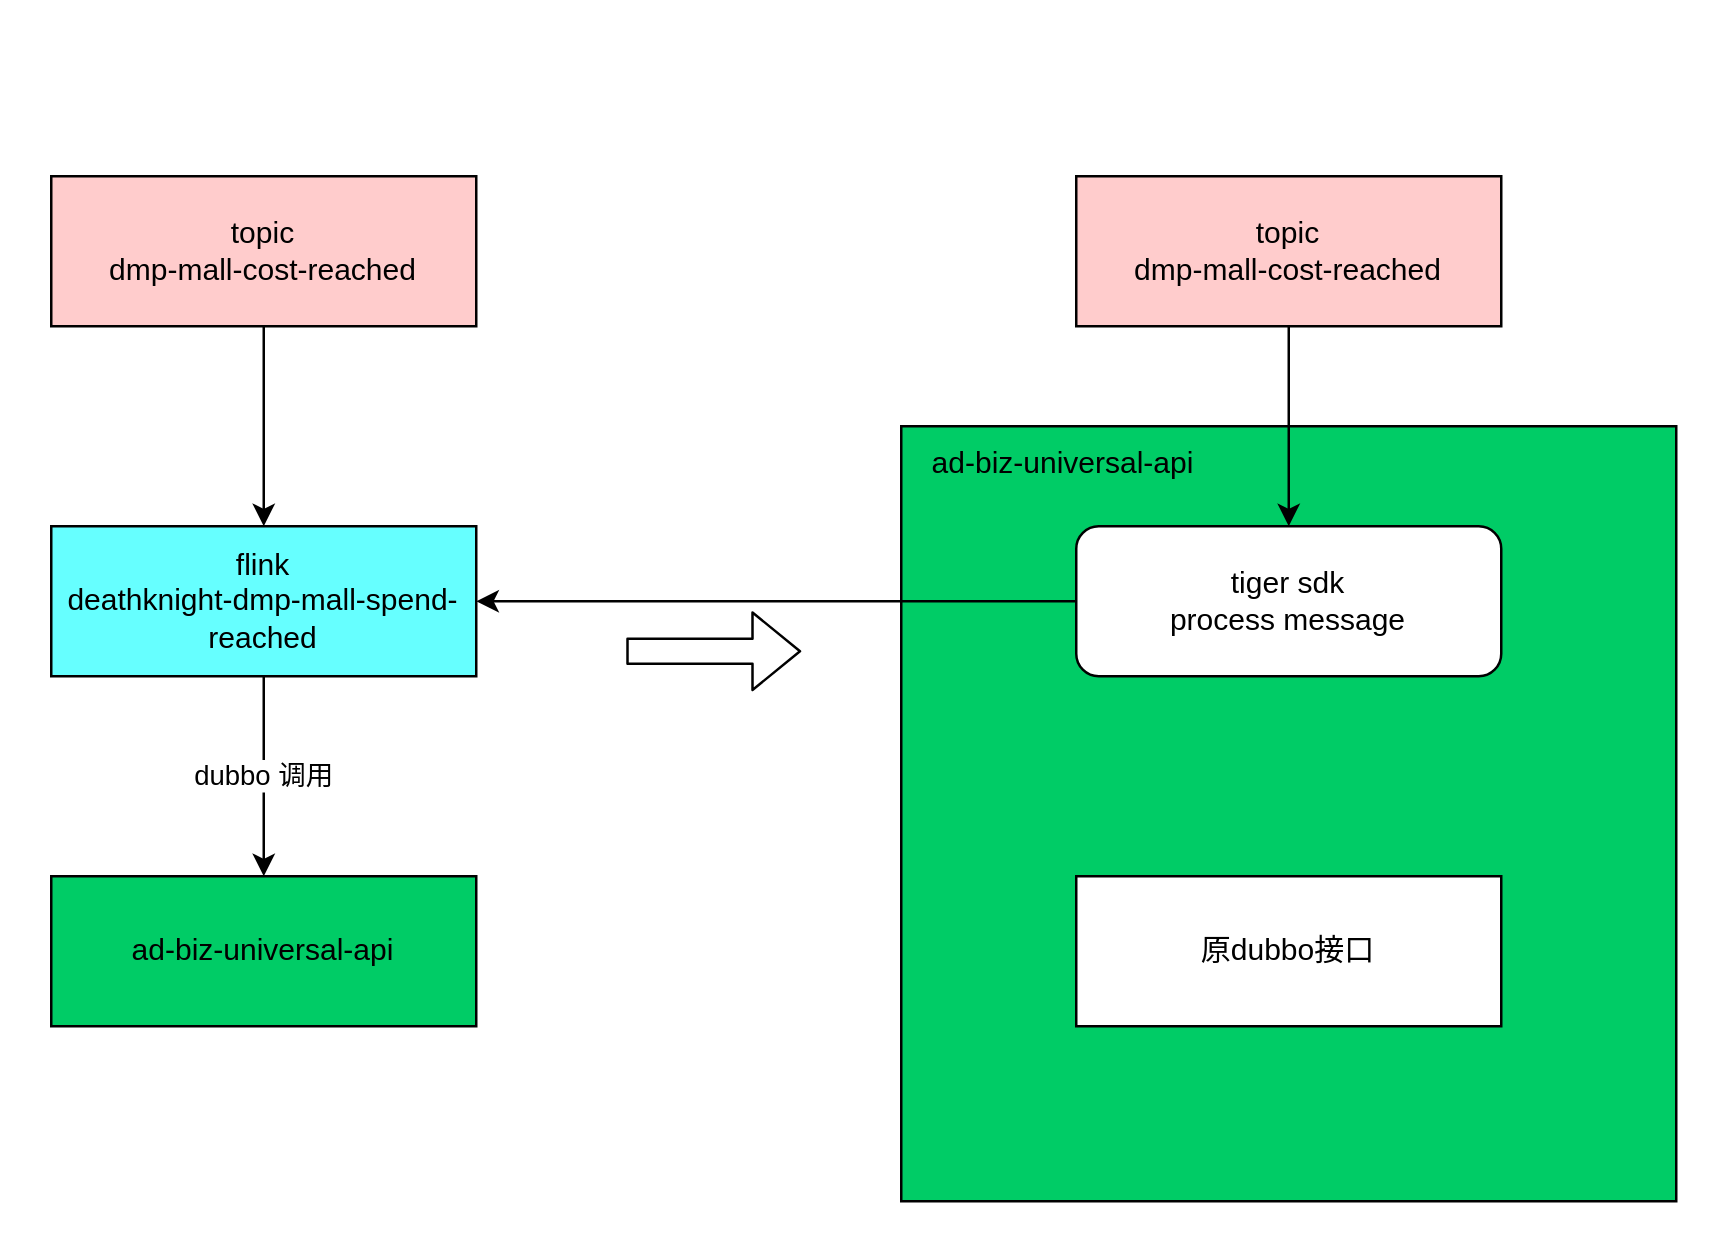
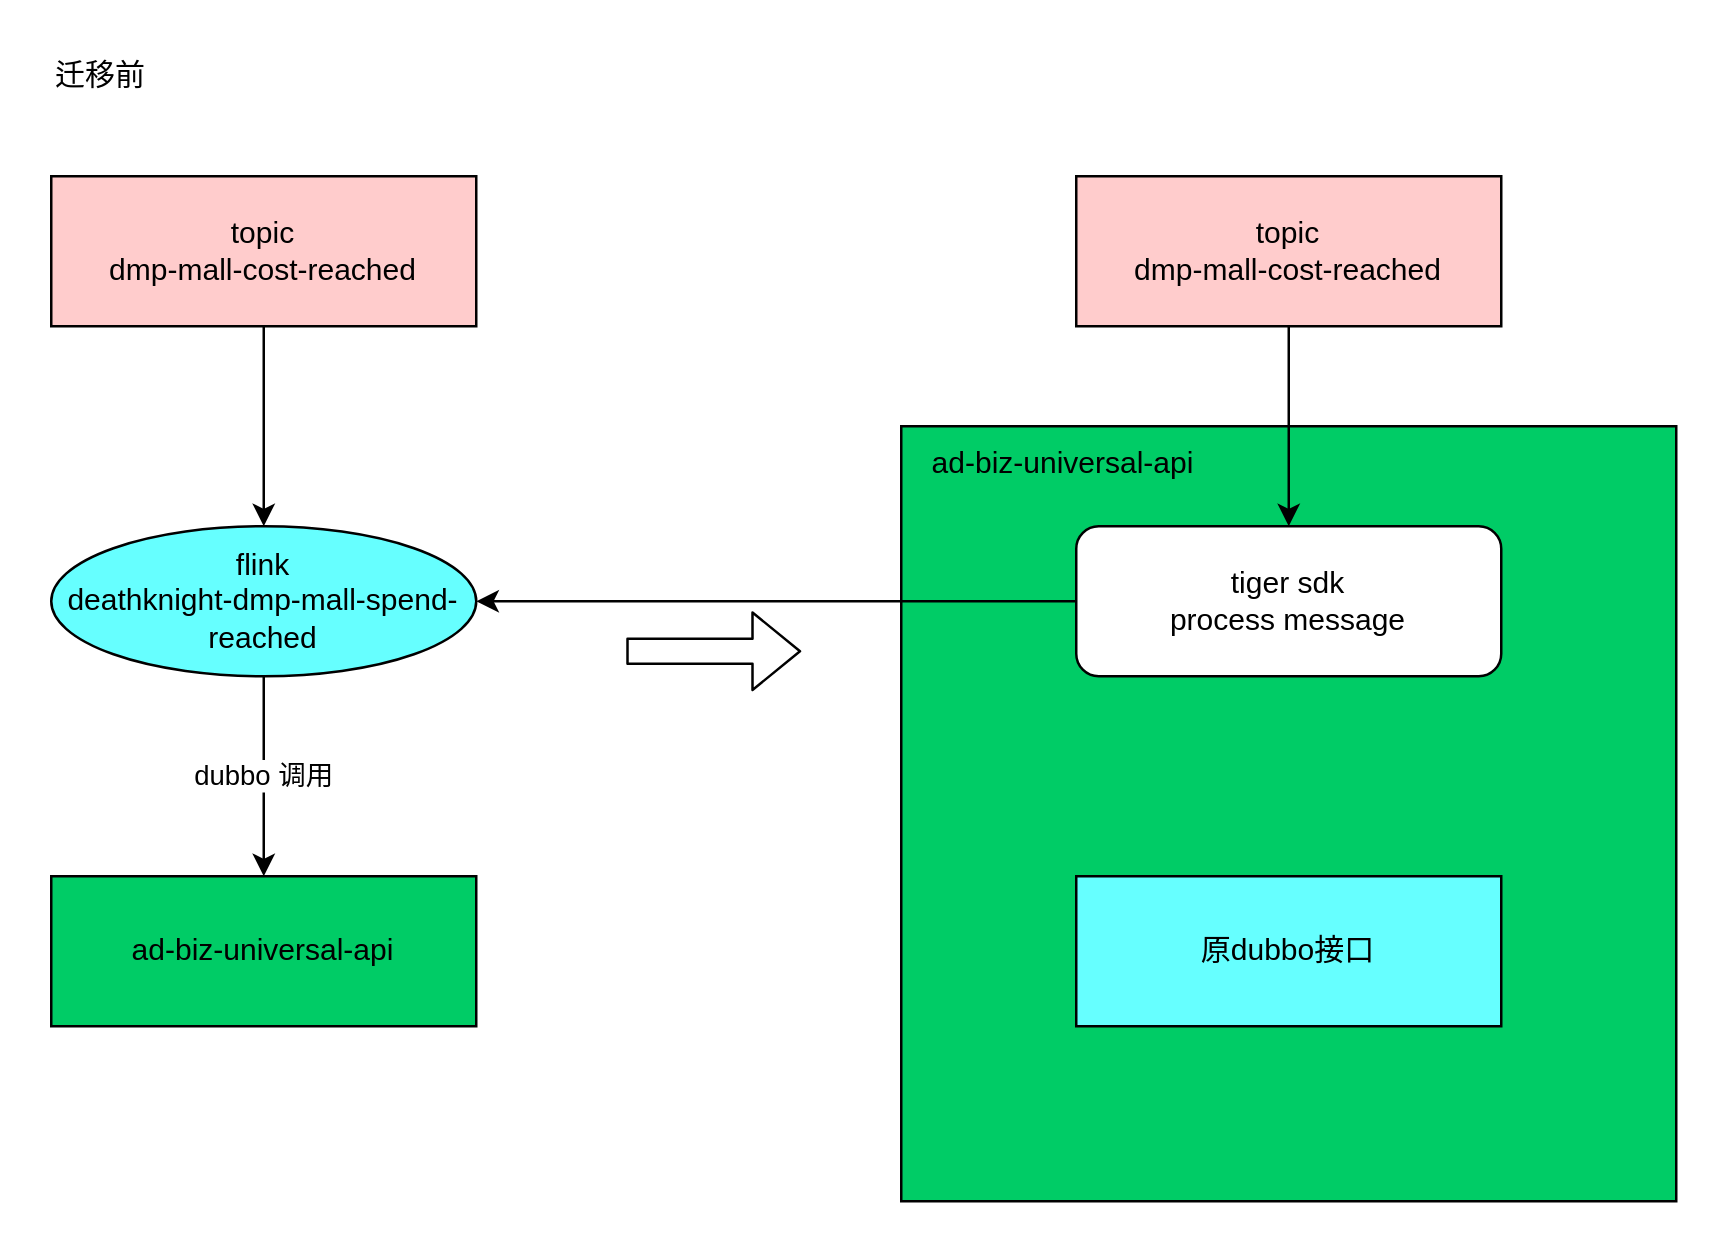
  <mxCell id="0" />
  <mxCell id="1" parent="0" />
  <mxCell id="2" value="" style="whiteSpace=wrap;html=1;aspect=fixed;fillColor=#00CC66;" vertex="1" parent="1"><mxGeometry x="360" y="170" width="310" height="310" as="geometry" /></mxCell>
  <mxCell id="3" value="" style="edgeStyle=orthogonalEdgeStyle;rounded=0;orthogonalLoop=1;jettySize=auto;html=1;" edge="1" parent="1" source="4" target="6"><mxGeometry relative="1" as="geometry" /></mxCell>
  <mxCell id="4" value="topic&lt;br&gt;dmp-mall-cost-reached" style="rounded=0;whiteSpace=wrap;html=1;fillColor=#FFCCCC;" vertex="1" parent="1"><mxGeometry x="20" y="70" width="170" height="60" as="geometry" /></mxCell>
  <mxCell id="5" value="dubbo 调用" style="edgeStyle=orthogonalEdgeStyle;rounded=0;orthogonalLoop=1;jettySize=auto;html=1;" edge="1" parent="1" source="6" target="7"><mxGeometry relative="1" as="geometry" /></mxCell>
- <mxCell id="6" value="flink&lt;br&gt;deathknight-dmp-mall-spend-reached" style="rounded=0;whiteSpace=wrap;html=1;fillColor=#66FFFF;" vertex="1" parent="1"><mxGeometry x="20" y="210" width="170" height="60" as="geometry" /></mxCell>
+ <mxCell id="6" value="flink&lt;br&gt;deathknight-dmp-mall-spend-reached" style="ellipse;whiteSpace=wrap;html=1;fillColor=#66FFFF;" vertex="1" parent="1"><mxGeometry x="20" y="210" width="170" height="60" as="geometry" /></mxCell>
  <mxCell id="7" value="ad-biz-universal-api" style="rounded=0;whiteSpace=wrap;html=1;fillColor=#00CC66;" vertex="1" parent="1"><mxGeometry x="20" y="350" width="170" height="60" as="geometry" /></mxCell>
  <mxCell id="8" value="" style="shape=flexArrow;endArrow=classic;html=1;" edge="1" parent="1"><mxGeometry width="50" height="50" relative="1" as="geometry"><mxPoint x="250" y="260" as="sourcePoint" /><mxPoint x="320" y="260" as="targetPoint" /></mxGeometry></mxCell>
  <mxCell id="9" value="" style="edgeStyle=orthogonalEdgeStyle;rounded=0;orthogonalLoop=1;jettySize=auto;html=1;" edge="1" parent="1" source="10" target="12"><mxGeometry relative="1" as="geometry" /></mxCell>
  <mxCell id="10" value="topic&lt;br&gt;dmp-mall-cost-reached" style="rounded=0;whiteSpace=wrap;html=1;fillColor=#FFCCCC;" vertex="1" parent="1"><mxGeometry x="430" y="70" width="170" height="60" as="geometry" /></mxCell>
  <mxCell id="11" value="" style="edgeStyle=orthogonalEdgeStyle;rounded=0;orthogonalLoop=1;jettySize=auto;html=1;" edge="1" parent="1" source="12" target="6"><mxGeometry relative="1" as="geometry" /></mxCell>
  <mxCell id="12" value="tiger sdk&lt;br&gt;process message" style="whiteSpace=wrap;html=1;rounded=1;" vertex="1" parent="1"><mxGeometry x="430" y="210" width="170" height="60" as="geometry" /></mxCell>
- <mxCell id="13" value="原dubbo接口" style="rounded=0;whiteSpace=wrap;html=1;" vertex="1" parent="1"><mxGeometry x="430" y="350" width="170" height="60" as="geometry" /></mxCell>
+ <mxCell id="13" value="原dubbo接口" style="rounded=0;whiteSpace=wrap;html=1;fillColor=#66ffff;" vertex="1" parent="1"><mxGeometry x="430" y="350" width="170" height="60" as="geometry" /></mxCell>
  <mxCell id="14" value="ad-biz-universal-api" style="text;html=1;strokeColor=none;fillColor=none;align=center;verticalAlign=middle;whiteSpace=wrap;rounded=0;" vertex="1" parent="1"><mxGeometry x="370" y="180" width="110" height="10" as="geometry" /></mxCell>
+ <mxCell id="15" value="迁移前" style="text;html=1;strokeColor=none;fillColor=none;align=center;verticalAlign=middle;whiteSpace=wrap;rounded=0;" vertex="1" parent="1"><mxGeometry x="20" y="20" width="40" height="20" as="geometry" /></mxCell>
